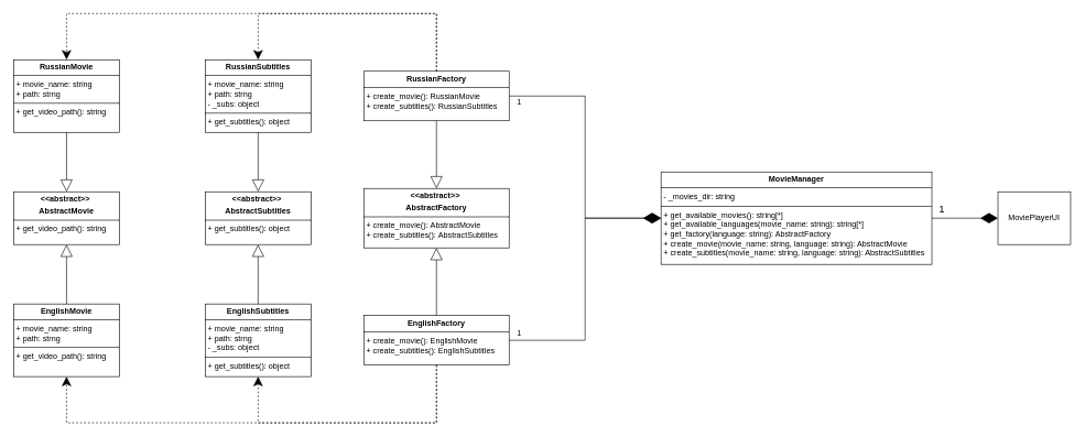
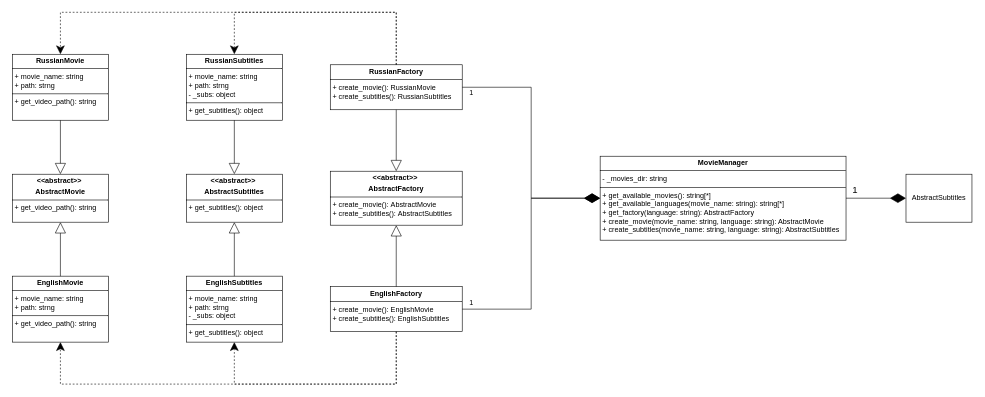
  <mxCell id="0" />
  <mxCell id="1" parent="0" />
  <mxCell id="2" value="&lt;p style=&quot;margin:0px;margin-top:4px;text-align:center;&quot;&gt;&lt;b&gt;&amp;lt;&amp;lt;abstract&amp;gt;&amp;gt;&amp;nbsp;&lt;/b&gt;&lt;/p&gt;&lt;p style=&quot;margin:0px;margin-top:4px;text-align:center;&quot;&gt;&lt;b&gt;AbstractFactory&lt;/b&gt;&lt;/p&gt;&lt;hr size=&quot;1&quot; style=&quot;border-style:solid;&quot;&gt;&lt;p style=&quot;margin:0px;margin-left:4px;&quot;&gt;+ create_movie():&amp;nbsp;&lt;span style=&quot;background-color: transparent; color: light-dark(rgb(0, 0, 0), rgb(255, 255, 255)); text-align: center;&quot;&gt;AbstractMovie&lt;/span&gt;&lt;/p&gt;&lt;p style=&quot;margin:0px;margin-left:4px;&quot;&gt;+ create_subtitles():&amp;nbsp;&lt;span style=&quot;background-color: transparent; color: light-dark(rgb(0, 0, 0), rgb(255, 255, 255)); text-align: center;&quot;&gt;AbstractSubtitles&lt;/span&gt;&lt;/p&gt;&lt;div&gt;&lt;b style=&quot;background-color: transparent; color: light-dark(rgb(0, 0, 0), rgb(255, 255, 255)); text-align: center;&quot;&gt;&lt;br&gt;&lt;/b&gt;&lt;/div&gt;" style="verticalAlign=top;align=left;overflow=fill;html=1;whiteSpace=wrap;" parent="1" vertex="1"><mxGeometry x="550" y="285" width="220" height="90" as="geometry" /></mxCell>
  <mxCell id="3" value="&lt;p style=&quot;margin: 4px 0px 0px; text-align: center;&quot;&gt;&lt;b&gt;&amp;lt;&amp;lt;abstract&amp;gt;&amp;gt;&amp;nbsp;&lt;/b&gt;&lt;/p&gt;&lt;p style=&quot;margin: 4px 0px 0px; text-align: center;&quot;&gt;&lt;b&gt;AbstractMovie&lt;/b&gt;&lt;/p&gt;&lt;hr style=&quot;border-style: solid;&quot; size=&quot;1&quot;&gt;&lt;p style=&quot;margin: 0px 0px 0px 4px;&quot;&gt;+ get_video_path(): string&lt;/p&gt;" style="verticalAlign=top;align=left;overflow=fill;html=1;whiteSpace=wrap;" parent="1" vertex="1"><mxGeometry x="20" y="290" width="160" height="80" as="geometry" /></mxCell>
  <mxCell id="4" value="&lt;p style=&quot;margin: 4px 0px 0px; text-align: center;&quot;&gt;&lt;b&gt;&amp;lt;&amp;lt;abstract&amp;gt;&amp;gt;&amp;nbsp;&lt;/b&gt;&lt;/p&gt;&lt;p style=&quot;margin: 4px 0px 0px; text-align: center;&quot;&gt;&lt;b&gt;AbstractSubtitles&lt;/b&gt;&lt;/p&gt;&lt;hr style=&quot;border-style: solid;&quot; size=&quot;1&quot;&gt;&lt;p style=&quot;margin: 0px 0px 0px 4px;&quot;&gt;+ get_subtitles(): object&lt;/p&gt;" style="verticalAlign=top;align=left;overflow=fill;html=1;whiteSpace=wrap;" parent="1" vertex="1"><mxGeometry x="310" y="290" width="160" height="80" as="geometry" /></mxCell>
  <mxCell id="5" value="&lt;p style=&quot;margin:0px;margin-top:4px;text-align:center;&quot;&gt;&lt;b style=&quot;background-color: transparent; color: light-dark(rgb(0, 0, 0), rgb(255, 255, 255));&quot;&gt;Russian&lt;/b&gt;&lt;b style=&quot;background-color: transparent; color: light-dark(rgb(0, 0, 0), rgb(255, 255, 255));&quot;&gt;Factory&lt;/b&gt;&lt;/p&gt;&lt;hr size=&quot;1&quot; style=&quot;border-style:solid;&quot;&gt;&lt;p style=&quot;margin:0px;margin-left:4px;&quot;&gt;+ create_movie():&amp;nbsp;&lt;span style=&quot;background-color: transparent; color: light-dark(rgb(0, 0, 0), rgb(255, 255, 255)); text-align: center;&quot;&gt;Russian&lt;/span&gt;&lt;span style=&quot;background-color: transparent; color: light-dark(rgb(0, 0, 0), rgb(255, 255, 255)); text-align: center;&quot;&gt;Movie&lt;/span&gt;&lt;/p&gt;&lt;p style=&quot;margin:0px;margin-left:4px;&quot;&gt;+ create_subtitles():&amp;nbsp;&lt;span style=&quot;text-align: center;&quot;&gt;Russian&lt;/span&gt;&lt;span style=&quot;background-color: transparent; color: light-dark(rgb(0, 0, 0), rgb(255, 255, 255)); text-align: center;&quot;&gt;Subtitles&lt;/span&gt;&lt;/p&gt;&lt;div&gt;&lt;b style=&quot;background-color: transparent; color: light-dark(rgb(0, 0, 0), rgb(255, 255, 255)); text-align: center;&quot;&gt;&lt;br&gt;&lt;/b&gt;&lt;/div&gt;" style="verticalAlign=top;align=left;overflow=fill;html=1;whiteSpace=wrap;" parent="1" vertex="1"><mxGeometry x="550" y="107.5" width="220" height="75" as="geometry" /></mxCell>
  <mxCell id="6" value="&lt;p style=&quot;margin:0px;margin-top:4px;text-align:center;&quot;&gt;&lt;b&gt;Russian&lt;/b&gt;&lt;b style=&quot;color: light-dark(rgb(0, 0, 0), rgb(255, 255, 255)); background-color: transparent;&quot;&gt;Movie&lt;/b&gt;&lt;/p&gt;&lt;hr size=&quot;1&quot; style=&quot;border-style:solid;&quot;&gt;&lt;p style=&quot;margin:0px;margin-left:4px;&quot;&gt;+ movie_name: string&lt;/p&gt;&lt;p style=&quot;margin:0px;margin-left:4px;&quot;&gt;+ path: strng&lt;/p&gt;&lt;hr size=&quot;1&quot; style=&quot;border-style:solid;&quot;&gt;&lt;p style=&quot;margin:0px;margin-left:4px;&quot;&gt;+ get_video_path(): string&lt;/p&gt;" style="verticalAlign=top;align=left;overflow=fill;html=1;whiteSpace=wrap;" parent="1" vertex="1"><mxGeometry x="20" y="90" width="160" height="110" as="geometry" /></mxCell>
  <mxCell id="7" value="&lt;p style=&quot;margin:0px;margin-top:4px;text-align:center;&quot;&gt;&lt;b&gt;RussianSubtitles&lt;/b&gt;&lt;/p&gt;&lt;hr size=&quot;1&quot; style=&quot;border-style:solid;&quot;&gt;&lt;p style=&quot;margin:0px;margin-left:4px;&quot;&gt;+ movie_name: string&lt;/p&gt;&lt;p style=&quot;margin:0px;margin-left:4px;&quot;&gt;+ path: strng&lt;/p&gt;&lt;p style=&quot;margin:0px;margin-left:4px;&quot;&gt;- _subs: object&amp;nbsp;&lt;/p&gt;&lt;hr size=&quot;1&quot; style=&quot;border-style:solid;&quot;&gt;&lt;p style=&quot;margin:0px;margin-left:4px;&quot;&gt;+ get_subtitles(): object&lt;/p&gt;" style="verticalAlign=top;align=left;overflow=fill;html=1;whiteSpace=wrap;" parent="1" vertex="1"><mxGeometry x="310" y="90" width="160" height="110" as="geometry" /></mxCell>
  <mxCell id="8" value="&lt;p style=&quot;margin:0px;margin-top:4px;text-align:center;&quot;&gt;&lt;b style=&quot;background-color: transparent; color: light-dark(rgb(0, 0, 0), rgb(255, 255, 255));&quot;&gt;EnglishFactory&lt;/b&gt;&lt;/p&gt;&lt;hr size=&quot;1&quot; style=&quot;border-style:solid;&quot;&gt;&lt;p style=&quot;margin:0px;margin-left:4px;&quot;&gt;+ create_movie():&amp;nbsp;&lt;span style=&quot;color: light-dark(rgb(0, 0, 0), rgb(255, 255, 255)); text-align: center; background-color: transparent;&quot;&gt;English&lt;/span&gt;&lt;span style=&quot;background-color: transparent; color: light-dark(rgb(0, 0, 0), rgb(255, 255, 255)); text-align: center;&quot;&gt;Movie&lt;/span&gt;&lt;/p&gt;&lt;p style=&quot;margin:0px;margin-left:4px;&quot;&gt;+ create_subtitles():&amp;nbsp;&lt;span style=&quot;color: light-dark(rgb(0, 0, 0), rgb(255, 255, 255)); text-align: center; background-color: transparent;&quot;&gt;English&lt;/span&gt;&lt;span style=&quot;background-color: transparent; color: light-dark(rgb(0, 0, 0), rgb(255, 255, 255)); text-align: center;&quot;&gt;Subtitles&lt;/span&gt;&lt;/p&gt;&lt;div&gt;&lt;b style=&quot;background-color: transparent; color: light-dark(rgb(0, 0, 0), rgb(255, 255, 255)); text-align: center;&quot;&gt;&lt;br&gt;&lt;/b&gt;&lt;/div&gt;" style="verticalAlign=top;align=left;overflow=fill;html=1;whiteSpace=wrap;" parent="1" vertex="1"><mxGeometry x="550" y="477.5" width="220" height="75" as="geometry" /></mxCell>
  <mxCell id="9" value="&lt;p style=&quot;margin:0px;margin-top:4px;text-align:center;&quot;&gt;&lt;b style=&quot;background-color: transparent; color: light-dark(rgb(0, 0, 0), rgb(255, 255, 255));&quot;&gt;English&lt;/b&gt;&lt;b style=&quot;color: light-dark(rgb(0, 0, 0), rgb(255, 255, 255)); background-color: transparent;&quot;&gt;Movie&lt;/b&gt;&lt;/p&gt;&lt;hr size=&quot;1&quot; style=&quot;border-style:solid;&quot;&gt;&lt;p style=&quot;margin:0px;margin-left:4px;&quot;&gt;+ movie_name: string&lt;/p&gt;&lt;p style=&quot;margin:0px;margin-left:4px;&quot;&gt;+ path: strng&lt;/p&gt;&lt;hr size=&quot;1&quot; style=&quot;border-style:solid;&quot;&gt;&lt;p style=&quot;margin:0px;margin-left:4px;&quot;&gt;+ get_video_path(): string&lt;/p&gt;" style="verticalAlign=top;align=left;overflow=fill;html=1;whiteSpace=wrap;" parent="1" vertex="1"><mxGeometry x="20" y="460" width="160" height="110" as="geometry" /></mxCell>
  <mxCell id="10" value="&lt;p style=&quot;margin:0px;margin-top:4px;text-align:center;&quot;&gt;&lt;b style=&quot;background-color: transparent; color: light-dark(rgb(0, 0, 0), rgb(255, 255, 255));&quot;&gt;English&lt;/b&gt;&lt;b&gt;Subtitles&lt;/b&gt;&lt;/p&gt;&lt;hr size=&quot;1&quot; style=&quot;border-style:solid;&quot;&gt;&lt;p style=&quot;margin:0px;margin-left:4px;&quot;&gt;+ movie_name: string&lt;/p&gt;&lt;p style=&quot;margin:0px;margin-left:4px;&quot;&gt;+ path: strng&lt;/p&gt;&lt;p style=&quot;margin:0px;margin-left:4px;&quot;&gt;- _subs: object&amp;nbsp;&lt;/p&gt;&lt;hr size=&quot;1&quot; style=&quot;border-style:solid;&quot;&gt;&lt;p style=&quot;margin:0px;margin-left:4px;&quot;&gt;+ get_subtitles(): object&lt;/p&gt;" style="verticalAlign=top;align=left;overflow=fill;html=1;whiteSpace=wrap;" parent="1" vertex="1"><mxGeometry x="310" y="460" width="160" height="110" as="geometry" /></mxCell>
  <mxCell id="11" value="&lt;p style=&quot;margin:0px;margin-top:4px;text-align:center;&quot;&gt;&lt;b&gt;MovieManager&lt;/b&gt;&lt;/p&gt;&lt;hr size=&quot;1&quot; style=&quot;border-style:solid;&quot;&gt;&lt;p style=&quot;margin:0px;margin-left:4px;&quot;&gt;- _movies_dir: string&lt;/p&gt;&lt;hr size=&quot;1&quot; style=&quot;border-style:solid;&quot;&gt;&lt;p style=&quot;margin:0px;margin-left:4px;&quot;&gt;+ get_available_movies(): string[*]&lt;/p&gt;&lt;p style=&quot;margin:0px;margin-left:4px;&quot;&gt;+&amp;nbsp;get_available_languages(movie_name: string): string[*]&lt;/p&gt;&lt;p style=&quot;margin:0px;margin-left:4px;&quot;&gt;+ get_factory(language: string): AbstractFactory&lt;/p&gt;&lt;p style=&quot;margin:0px;margin-left:4px;&quot;&gt;+ create_movie(movie_name: string, language: string): AbstractMovie&lt;/p&gt;&lt;p style=&quot;margin:0px;margin-left:4px;&quot;&gt;+ create_subtitles(movie_name: string, language: string): AbstractSubtitles&lt;/p&gt;" style="verticalAlign=top;align=left;overflow=fill;html=1;whiteSpace=wrap;" parent="1" vertex="1"><mxGeometry x="1000" y="260" width="410" height="140" as="geometry" /></mxCell>
- <mxCell id="12" value="MoviePlayerUI" style="html=1;whiteSpace=wrap;" parent="1" vertex="1"><mxGeometry x="1510" y="290" width="110" height="80" as="geometry" /></mxCell>
+ <mxCell id="12" value="AbstractSubtitles" style="html=1;whiteSpace=wrap;" parent="1" vertex="1"><mxGeometry x="1510" y="290" width="110" height="80" as="geometry" /></mxCell>
  <mxCell id="13" value="" style="endArrow=block;endSize=16;endFill=0;html=1;rounded=0;exitX=0.5;exitY=0;exitDx=0;exitDy=0;entryX=0.5;entryY=1;entryDx=0;entryDy=0;" parent="1" source="10" target="4" edge="1"><mxGeometry width="160" relative="1" as="geometry"><mxPoint x="700" y="320" as="sourcePoint" /><mxPoint x="860" y="320" as="targetPoint" /></mxGeometry></mxCell>
  <mxCell id="14" value="" style="endArrow=block;endSize=16;endFill=0;html=1;rounded=0;exitX=0.5;exitY=1;exitDx=0;exitDy=0;entryX=0.5;entryY=0;entryDx=0;entryDy=0;" parent="1" source="7" target="4" edge="1"><mxGeometry width="160" relative="1" as="geometry"><mxPoint x="400" y="470" as="sourcePoint" /><mxPoint x="400" y="380" as="targetPoint" /></mxGeometry></mxCell>
  <mxCell id="15" value="" style="endArrow=block;endSize=16;endFill=0;html=1;rounded=0;exitX=0.5;exitY=0;exitDx=0;exitDy=0;entryX=0.5;entryY=1;entryDx=0;entryDy=0;" parent="1" source="9" target="3" edge="1"><mxGeometry width="160" relative="1" as="geometry"><mxPoint x="99.47" y="460" as="sourcePoint" /><mxPoint x="99.47" y="370" as="targetPoint" /></mxGeometry></mxCell>
  <mxCell id="16" value="" style="endArrow=block;endSize=16;endFill=0;html=1;rounded=0;exitX=0.5;exitY=1;exitDx=0;exitDy=0;entryX=0.5;entryY=0;entryDx=0;entryDy=0;" parent="1" source="6" target="3" edge="1"><mxGeometry width="160" relative="1" as="geometry"><mxPoint x="178.95" y="320" as="sourcePoint" /><mxPoint x="178.95" y="230" as="targetPoint" /></mxGeometry></mxCell>
  <mxCell id="17" value="" style="endArrow=block;endSize=16;endFill=0;html=1;rounded=0;exitX=0.5;exitY=0;exitDx=0;exitDy=0;entryX=0.5;entryY=1;entryDx=0;entryDy=0;" parent="1" source="8" target="2" edge="1"><mxGeometry width="160" relative="1" as="geometry"><mxPoint x="670" y="385" as="sourcePoint" /><mxPoint x="670" y="488" as="targetPoint" /></mxGeometry></mxCell>
  <mxCell id="18" value="" style="endArrow=block;endSize=16;endFill=0;html=1;rounded=0;exitX=0.5;exitY=1;exitDx=0;exitDy=0;entryX=0.5;entryY=0;entryDx=0;entryDy=0;" parent="1" source="5" target="2" edge="1"><mxGeometry width="160" relative="1" as="geometry"><mxPoint x="670" y="488" as="sourcePoint" /><mxPoint x="670" y="385" as="targetPoint" /></mxGeometry></mxCell>
  <mxCell id="19" value="" style="endArrow=classic;endSize=12;dashed=1;html=1;rounded=0;exitX=0.5;exitY=0;exitDx=0;exitDy=0;entryX=0.5;entryY=0;entryDx=0;entryDy=0;edgeStyle=orthogonalEdgeStyle;endFill=1;" parent="1" source="5" target="7" edge="1"><mxGeometry width="160" relative="1" as="geometry"><mxPoint x="470" y="180" as="sourcePoint" /><mxPoint x="630" y="180" as="targetPoint" /><Array as="points"><mxPoint x="660" y="20" /><mxPoint x="390" y="20" /></Array><mxPoint as="offset" /></mxGeometry></mxCell>
  <mxCell id="20" value="" style="endArrow=classic;endSize=12;dashed=1;html=1;rounded=0;exitX=0.5;exitY=0;exitDx=0;exitDy=0;edgeStyle=orthogonalEdgeStyle;entryX=0.5;entryY=0;entryDx=0;entryDy=0;endFill=1;" parent="1" source="5" target="6" edge="1"><mxGeometry width="160" relative="1" as="geometry"><mxPoint x="760" y="118" as="sourcePoint" /><mxPoint x="100" y="90" as="targetPoint" /><Array as="points"><mxPoint x="660" y="20" /><mxPoint x="100" y="20" /></Array><mxPoint as="offset" /></mxGeometry></mxCell>
  <mxCell id="21" value="1" style="text;html=1;align=center;verticalAlign=middle;resizable=0;points=[];autosize=1;strokeColor=none;fillColor=none;" parent="1" vertex="1"><mxGeometry x="770" y="140" width="30" height="30" as="geometry" /></mxCell>
  <mxCell id="22" value="1" style="text;html=1;align=center;verticalAlign=middle;resizable=0;points=[];autosize=1;strokeColor=none;fillColor=none;" parent="1" vertex="1"><mxGeometry x="770" y="490" width="30" height="30" as="geometry" /></mxCell>
  <mxCell id="23" value="" style="endArrow=diamondThin;endFill=1;endSize=24;html=1;rounded=0;entryX=0;entryY=0.5;entryDx=0;entryDy=0;exitX=1;exitY=0.5;exitDx=0;exitDy=0;edgeStyle=orthogonalEdgeStyle;" parent="1" source="5" target="11" edge="1"><mxGeometry width="160" relative="1" as="geometry"><mxPoint x="890" y="220" as="sourcePoint" /><mxPoint x="630" y="310" as="targetPoint" /><Array as="points"><mxPoint x="885" y="145" /><mxPoint x="885" y="330" /></Array></mxGeometry></mxCell>
  <mxCell id="24" value="" style="endArrow=diamondThin;endFill=1;endSize=24;html=1;rounded=0;exitX=1;exitY=0.5;exitDx=0;exitDy=0;entryX=0;entryY=0.5;entryDx=0;entryDy=0;edgeStyle=orthogonalEdgeStyle;" parent="1" source="8" target="11" edge="1"><mxGeometry width="160" relative="1" as="geometry"><mxPoint x="870" y="155" as="sourcePoint" /><mxPoint x="980" y="360" as="targetPoint" /></mxGeometry></mxCell>
  <mxCell id="25" value="" style="endArrow=classic;endSize=12;dashed=1;html=1;rounded=0;exitX=0.5;exitY=1;exitDx=0;exitDy=0;entryX=0.5;entryY=1;entryDx=0;entryDy=0;edgeStyle=orthogonalEdgeStyle;endFill=1;" parent="1" source="8" target="10" edge="1"><mxGeometry width="160" relative="1" as="geometry"><mxPoint x="470" y="310" as="sourcePoint" /><mxPoint x="610" y="710" as="targetPoint" /><Array as="points"><mxPoint x="660" y="640" /><mxPoint x="390" y="640" /></Array></mxGeometry></mxCell>
  <mxCell id="26" value="" style="endArrow=classic;endSize=12;dashed=1;html=1;rounded=0;exitX=0.5;exitY=1;exitDx=0;exitDy=0;entryX=0.5;entryY=1;entryDx=0;entryDy=0;edgeStyle=orthogonalEdgeStyle;endFill=1;" parent="1" source="8" target="9" edge="1"><mxGeometry width="160" relative="1" as="geometry"><mxPoint x="760" y="563" as="sourcePoint" /><mxPoint x="400" y="580" as="targetPoint" /><Array as="points"><mxPoint x="660" y="640" /><mxPoint x="100" y="640" /></Array></mxGeometry></mxCell>
  <mxCell id="27" value="" style="endArrow=diamondThin;endFill=1;endSize=24;html=1;rounded=0;exitX=1;exitY=0.5;exitDx=0;exitDy=0;entryX=0;entryY=0.5;entryDx=0;entryDy=0;" parent="1" source="11" target="12" edge="1"><mxGeometry width="160" relative="1" as="geometry"><mxPoint x="1290" y="560" as="sourcePoint" /><mxPoint x="1430" y="375" as="targetPoint" /></mxGeometry></mxCell>
  <mxCell id="28" value="1" style="text;html=1;align=center;verticalAlign=middle;resizable=0;points=[];autosize=1;strokeColor=none;fillColor=none;fontSize=16;" parent="1" vertex="1"><mxGeometry x="1410" y="301" width="30" height="30" as="geometry" /></mxCell>
